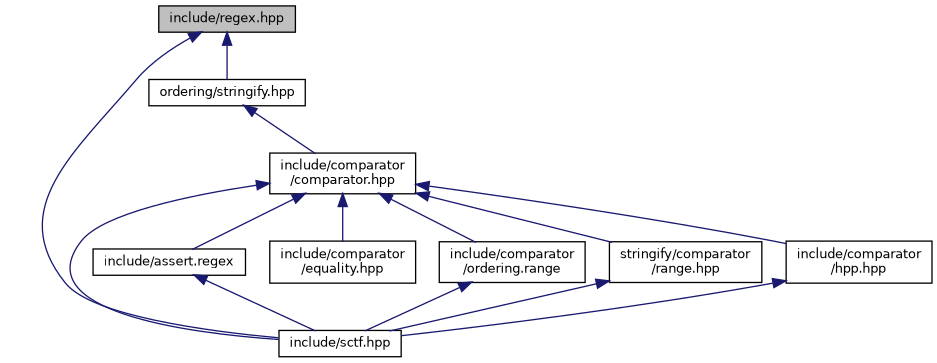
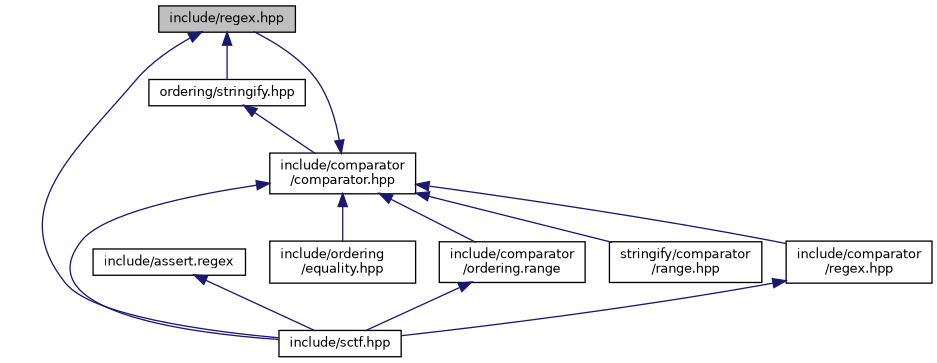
  digraph {
    node [color=black fillcolor=white fontname=Helvetica fontsize=10 shape=record style=filled]
    edge [color=midnightblue dir=back fontname=Helvetica fontsize=10 labelfontname=Helvetica labelfontsize=10 style=solid]
    n1 [fillcolor=grey75 fontcolor=black height=0.2 label="include/regex.hpp" width=0.4]
    n2 [height=0.2 label="include/sctf.hpp" width=0.4]
    n3 [height=0.2 label="ordering/stringify.hpp" width=0.4]
    n4 [height=0.2 label="include/comparator\l/comparator.hpp" width=0.4]
    n5 [height=0.2 label="include/assert.regex" width=0.4]
-   n6 [height=0.2 label="include/comparator\l/equality.hpp" width=0.4]
+   n6 [height=0.2 label="include/ordering\l/equality.hpp" width=0.4]
    n7 [height=0.2 label="include/comparator\l/ordering.range" width=0.4]
    n8 [height=0.2 label="stringify/comparator\l/range.hpp" width=0.4]
-   n9 [height=0.2 label="include/comparator\l/hpp.hpp" width=0.4]
+   n9 [height=0.2 label="include/comparator\l/regex.hpp" width=0.4]
    n1 -> n2
    n1 -> n3
    n3 -> n4
    n4 -> n2
-   n4 -> n5
+   n4 -> n1
    n4 -> n6
    n4 -> n7
    n4 -> n8
    n4 -> n9
    n5 -> n2
    n7 -> n2
-   n8 -> n2
    n9 -> n2
  }
